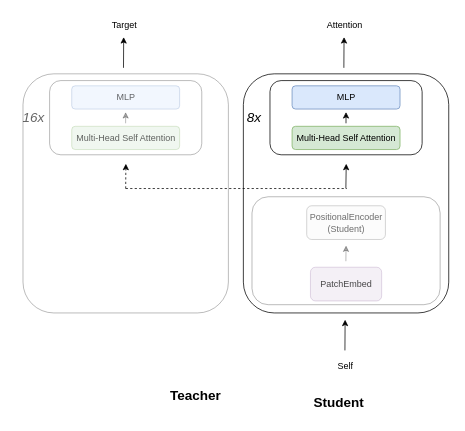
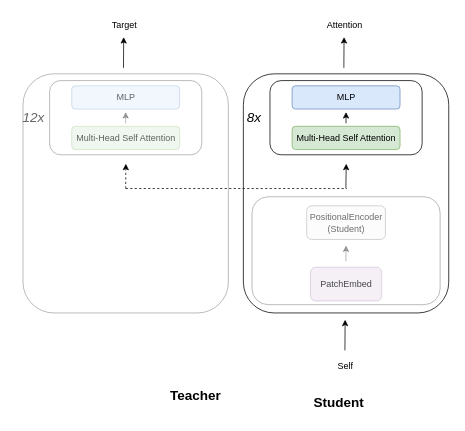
  <mxCell id="0" />
  <mxCell id="1" parent="0" />
  <mxCell id="2" value="" style="rounded=1;html=1;" parent="1" vertex="1"><mxGeometry x="324" y="98" width="274" height="319" as="geometry" /></mxCell>
  <mxCell id="3" value="" style="rounded=1;html=1;strokeOpacity=60;fillOpacity=60;opacity=60;textOpacity=70;" parent="1" vertex="1"><mxGeometry x="335.5" y="262" width="251" height="144" as="geometry" /></mxCell>
  <mxCell id="4" value="PatchEmbed" style="rounded=1;html=1;fillColor=#e1d5e7;strokeColor=#9673a6;strokeOpacity=60;fillOpacity=60;opacity=60;textOpacity=70;" parent="1" vertex="1"><mxGeometry x="413.5" y="356" width="95" height="45" as="geometry" /></mxCell>
  <mxCell id="5" value="PositionalEncoder&lt;br&gt;&lt;div&gt;(Student)&lt;/div&gt;" style="rounded=1;html=1;fillColor=#f5f5f5;fontColor=#333333;strokeColor=#666666;strokeOpacity=60;fillOpacity=60;opacity=60;textOpacity=70;" parent="1" vertex="1"><mxGeometry x="408.5" y="274" width="105" height="45" as="geometry" /></mxCell>
  <mxCell id="6" value="" style="rounded=1;html=1;" parent="1" vertex="1"><mxGeometry x="359.5" y="107" width="203" height="99" as="geometry" /></mxCell>
  <mxCell id="7" value="MLP" style="rounded=1;html=1;fillColor=#dae8fc;strokeColor=#6c8ebf;" parent="1" vertex="1"><mxGeometry x="389" y="114" width="144" height="31" as="geometry" /></mxCell>
  <mxCell id="8" value="Multi-Head Self Attention" style="rounded=1;html=1;fillColor=#d5e8d4;strokeColor=#82b366;" parent="1" vertex="1"><mxGeometry x="389" y="168" width="144" height="31" as="geometry" /></mxCell>
  <mxCell id="9" value="&lt;i&gt;&lt;font style=&quot;font-size: 18px;&quot;&gt;8x&lt;/font&gt;&lt;/i&gt;" style="text;html=1;align=center;verticalAlign=middle;resizable=0;points=[];autosize=1;strokeColor=none;fillColor=none;" parent="1" vertex="1"><mxGeometry x="319" y="140" width="37" height="33" as="geometry" /></mxCell>
  <mxCell id="10" value="" style="endArrow=classic;html=1;rounded=0;" parent="1" edge="1"><mxGeometry width="50" height="50" relative="1" as="geometry"><mxPoint x="460.75" y="251" as="sourcePoint" /><mxPoint x="461.25" y="218" as="targetPoint" /></mxGeometry></mxCell>
  <mxCell id="11" value="" style="endArrow=classic;html=1;rounded=0;strokeOpacity=60;fillOpacity=60;opacity=60;textOpacity=70;" parent="1" edge="1"><mxGeometry width="50" height="50" relative="1" as="geometry"><mxPoint x="460.76" y="348" as="sourcePoint" /><mxPoint x="461.01" y="327" as="targetPoint" /></mxGeometry></mxCell>
  <mxCell id="12" value="" style="endArrow=classic;html=1;rounded=0;" parent="1" edge="1"><mxGeometry width="50" height="50" relative="1" as="geometry"><mxPoint x="459.5" y="467" as="sourcePoint" /><mxPoint x="459.75" y="426" as="targetPoint" /></mxGeometry></mxCell>
  <mxCell id="13" value="" style="endArrow=classic;html=1;rounded=0;" parent="1" edge="1"><mxGeometry width="50" height="50" relative="1" as="geometry"><mxPoint x="460.93" y="164" as="sourcePoint" /><mxPoint x="460.94" y="149" as="targetPoint" /></mxGeometry></mxCell>
  <mxCell id="14" value="Self" style="text;html=1;align=center;verticalAlign=middle;resizable=0;points=[];autosize=1;strokeColor=none;fillColor=none;" parent="1" vertex="1"><mxGeometry x="434.5" y="475" width="51" height="26" as="geometry" /></mxCell>
  <mxCell id="15" value="" style="endArrow=classic;html=1;rounded=0;" parent="1" edge="1"><mxGeometry width="50" height="50" relative="1" as="geometry"><mxPoint x="458.08" y="90" as="sourcePoint" /><mxPoint x="458.33" y="49" as="targetPoint" /></mxGeometry></mxCell>
  <mxCell id="16" value="Attention" style="text;html=1;align=center;verticalAlign=middle;resizable=0;points=[];autosize=1;strokeColor=none;fillColor=none;" parent="1" vertex="1"><mxGeometry x="423" y="20" width="71" height="26" as="geometry" /></mxCell>
  <mxCell id="17" value="&lt;b&gt;&lt;font style=&quot;font-size: 18px;&quot;&gt;Teacher&lt;/font&gt;&lt;/b&gt;" style="text;html=1;align=center;verticalAlign=middle;resizable=0;points=[];autosize=1;strokeColor=none;fillColor=none;" parent="1" vertex="1"><mxGeometry x="216.5" y="510" width="86" height="33" as="geometry" /></mxCell>
  <mxCell id="18" value="&lt;font size=&quot;4&quot;&gt;&lt;b&gt;Student&lt;/b&gt;&lt;/font&gt;" style="text;html=1;align=center;verticalAlign=middle;resizable=0;points=[];autosize=1;strokeColor=none;fillColor=none;" parent="1" vertex="1"><mxGeometry x="408.5" y="520" width="85" height="33" as="geometry" /></mxCell>
  <mxCell id="19" value="" style="rounded=1;html=1;strokeOpacity=60;fillOpacity=60;opacity=60;" parent="1" vertex="1"><mxGeometry x="30" y="98" width="274" height="319" as="geometry" /></mxCell>
  <mxCell id="20" value="" style="rounded=1;html=1;strokeOpacity=60;fillOpacity=60;opacity=60;" parent="1" vertex="1"><mxGeometry x="65.5" y="107" width="203" height="99" as="geometry" /></mxCell>
  <mxCell id="21" value="MLP" style="rounded=1;html=1;fillColor=#dae8fc;strokeColor=#6c8ebf;strokeOpacity=60;fillOpacity=60;opacity=60;textOpacity=60;" parent="1" vertex="1"><mxGeometry x="95" y="114" width="144" height="31" as="geometry" /></mxCell>
  <mxCell id="22" value="Multi-Head Self Attention" style="rounded=1;html=1;fillColor=#d5e8d4;strokeColor=#82b366;strokeOpacity=60;fillOpacity=60;opacity=60;textOpacity=60;" parent="1" vertex="1"><mxGeometry x="95" y="168" width="144" height="31" as="geometry" /></mxCell>
- <mxCell id="23" value="&lt;i&gt;&lt;font style=&quot;font-size: 18px;&quot;&gt;16x&lt;/font&gt;&lt;/i&gt;" style="text;html=1;align=center;verticalAlign=middle;resizable=0;points=[];autosize=1;strokeColor=none;fillColor=none;strokeOpacity=60;fillOpacity=60;opacity=60;textOpacity=60;" parent="1" vertex="1"><mxGeometry x="20" y="140" width="47" height="33" as="geometry" /></mxCell>
+ <mxCell id="23" value="&lt;i&gt;&lt;font style=&quot;font-size: 18px;&quot;&gt;12x&lt;/font&gt;&lt;/i&gt;" style="text;html=1;align=center;verticalAlign=middle;resizable=0;points=[];autosize=1;strokeColor=none;fillColor=none;strokeOpacity=60;fillOpacity=60;opacity=60;textOpacity=60;" parent="1" vertex="1"><mxGeometry x="20" y="140" width="47" height="33" as="geometry" /></mxCell>
  <mxCell id="24" value="" style="endArrow=classic;html=1;rounded=0;strokeOpacity=60;fillOpacity=60;opacity=60;" parent="1" edge="1"><mxGeometry width="50" height="50" relative="1" as="geometry"><mxPoint x="166.93" y="164" as="sourcePoint" /><mxPoint x="166.94" y="149" as="targetPoint" /></mxGeometry></mxCell>
  <mxCell id="25" value="" style="endArrow=classic;html=1;rounded=0;" parent="1" edge="1"><mxGeometry width="50" height="50" relative="1" as="geometry"><mxPoint x="164.08" y="90" as="sourcePoint" /><mxPoint x="164.33" y="49" as="targetPoint" /></mxGeometry></mxCell>
  <mxCell id="26" value="Target" style="text;html=1;align=center;verticalAlign=middle;resizable=0;points=[];autosize=1;strokeColor=none;fillColor=none;" parent="1" vertex="1"><mxGeometry x="139" y="20" width="51" height="26" as="geometry" /></mxCell>
  <mxCell id="27" value="" style="endArrow=none;dashed=1;html=1;rounded=0;" parent="1" edge="1"><mxGeometry width="50" height="50" relative="1" as="geometry"><mxPoint x="167" y="251" as="sourcePoint" /><mxPoint x="462" y="251" as="targetPoint" /></mxGeometry></mxCell>
  <mxCell id="28" value="" style="endArrow=classic;html=1;rounded=0;dashed=1;strokeOpacity=100;fillOpacity=100;" parent="1" edge="1"><mxGeometry width="50" height="50" relative="1" as="geometry"><mxPoint x="167" y="251" as="sourcePoint" /><mxPoint x="167.25" y="218" as="targetPoint" /></mxGeometry></mxCell>
